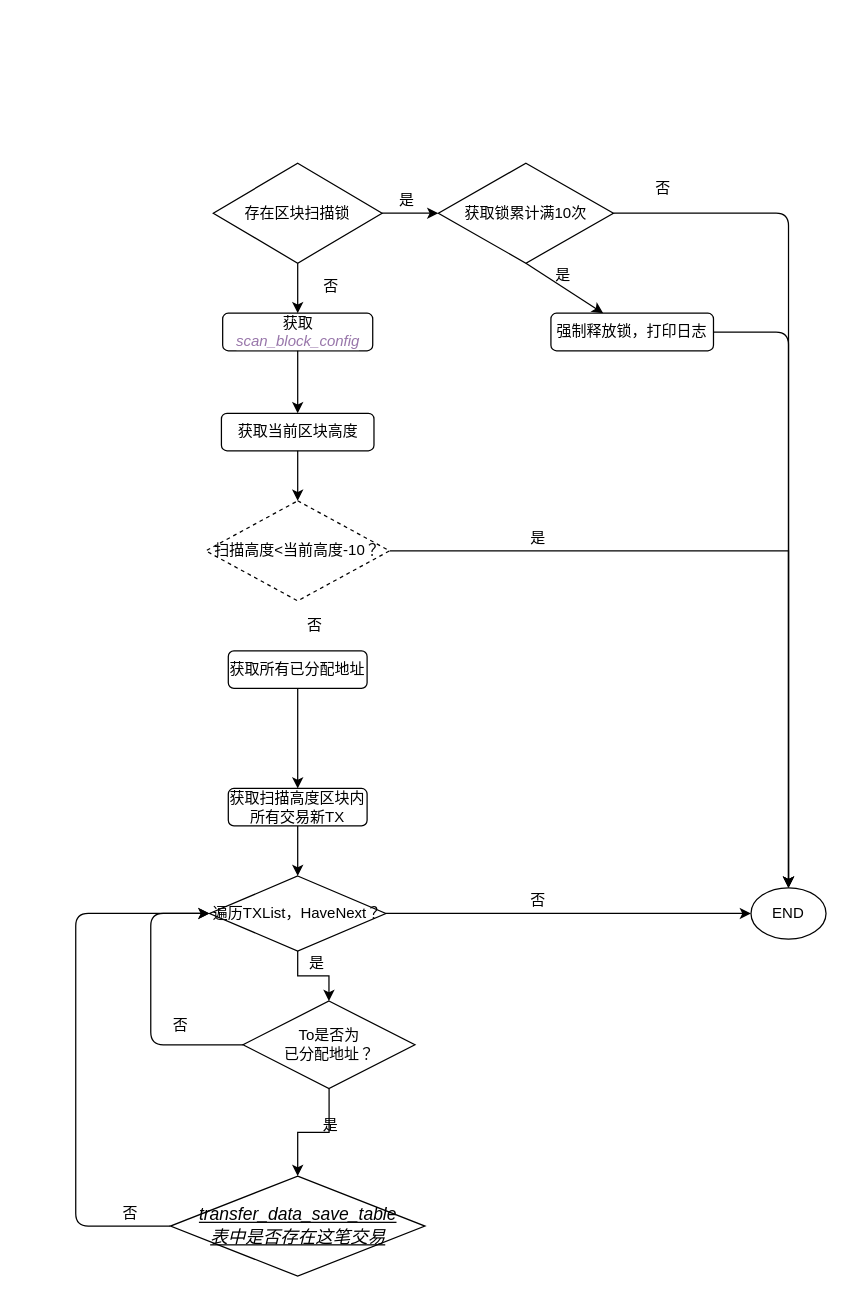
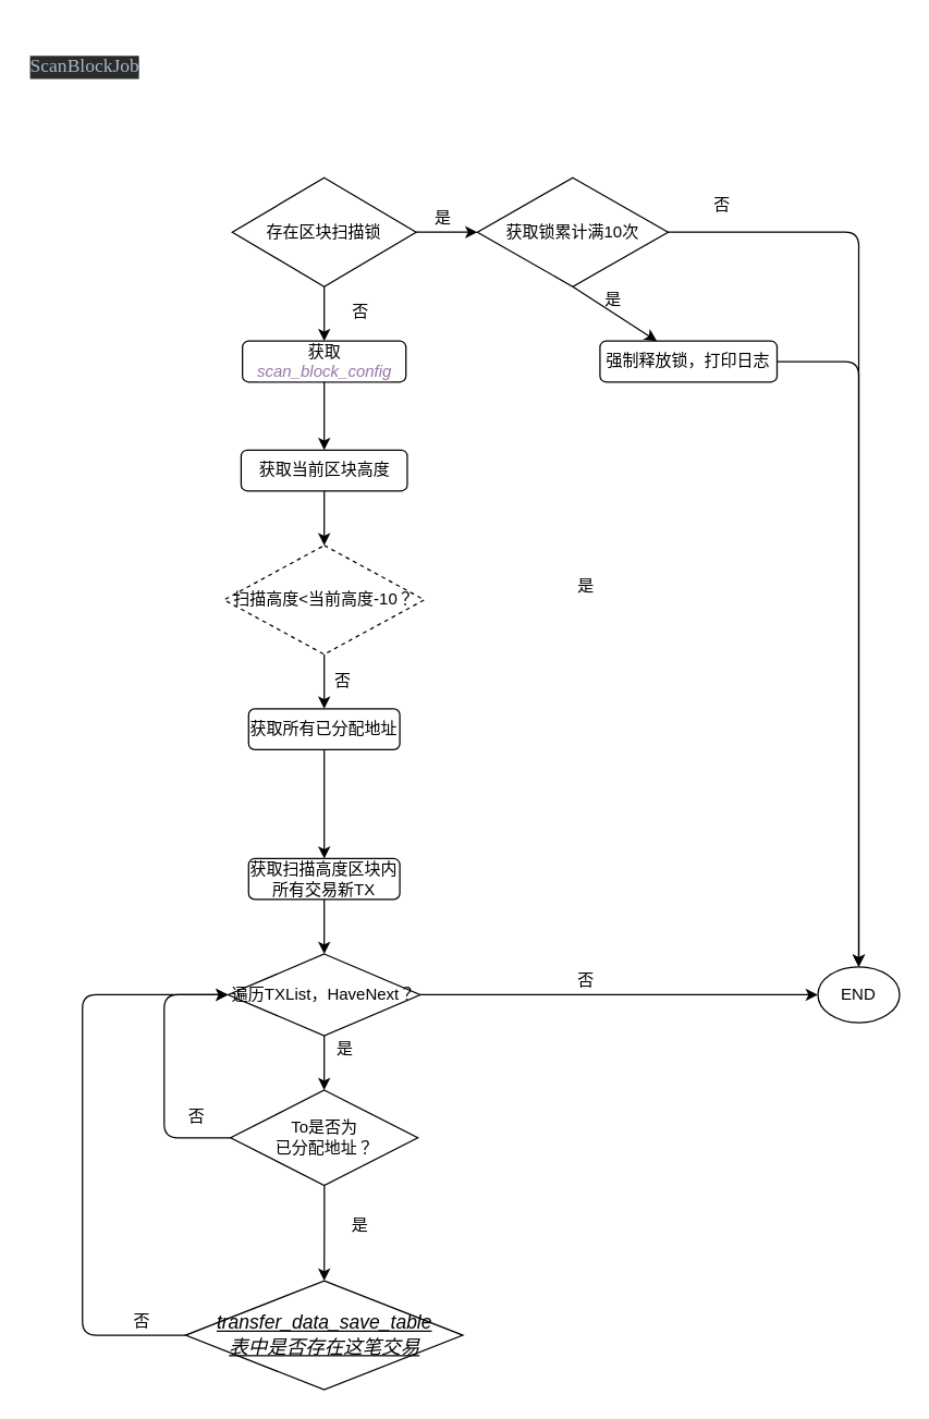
  <mxCell id="0" />
  <mxCell id="1" parent="0" />
+ <mxCell id="2" value="&lt;meta http-equiv=&quot;content-type&quot; content=&quot;text/html; charset=UTF-8&quot;&gt;&lt;pre style=&quot;background-color:#2b2b2b;color:#a9b7c6;font-family:'Consolas';font-size:10.5pt;&quot;&gt;ScanBlockJob&lt;/pre&gt;" style="text;whiteSpace=wrap;html=1;" vertex="1" parent="1"><mxGeometry x="20" y="20" width="120" height="60" as="geometry" /></mxCell>
  <mxCell id="3" value="存在区块扫描锁" style="rhombus;whiteSpace=wrap;html=1;" vertex="1" parent="1"><mxGeometry x="170" y="130" width="135" height="80" as="geometry" /></mxCell>
  <mxCell id="4" value="获取&lt;span style=&quot;background-color: rgb(255 , 255 , 255)&quot;&gt;&lt;span style=&quot;color: #9876aa ; font-style: italic&quot;&gt;scan_block_config&lt;/span&gt;&lt;/span&gt;" style="rounded=1;whiteSpace=wrap;html=1;" vertex="1" parent="1"><mxGeometry x="177.5" y="250" width="120" height="30" as="geometry" /></mxCell>
  <mxCell id="5" value="" style="endArrow=classic;html=1;exitX=0.5;exitY=1;exitDx=0;exitDy=0;" edge="1" parent="1" source="3" target="4"><mxGeometry width="50" height="50" relative="1" as="geometry"><mxPoint x="350" y="340" as="sourcePoint" /><mxPoint x="400" y="290" as="targetPoint" /></mxGeometry></mxCell>
  <mxCell id="6" value="否" style="text;html=1;align=center;verticalAlign=middle;resizable=0;points=[];autosize=1;" vertex="1" parent="1"><mxGeometry x="249" y="219" width="30" height="20" as="geometry" /></mxCell>
  <mxCell id="7" value="获取锁累计满10次" style="rhombus;whiteSpace=wrap;html=1;" vertex="1" parent="1"><mxGeometry x="350" y="130" width="140" height="80" as="geometry" /></mxCell>
  <mxCell id="8" value="" style="endArrow=classic;html=1;exitX=1;exitY=0.5;exitDx=0;exitDy=0;entryX=0;entryY=0.5;entryDx=0;entryDy=0;" edge="1" parent="1" source="3" target="7"><mxGeometry width="50" height="50" relative="1" as="geometry"><mxPoint x="280" y="340" as="sourcePoint" /><mxPoint x="330" y="290" as="targetPoint" /></mxGeometry></mxCell>
  <mxCell id="9" value="是" style="text;html=1;strokeColor=none;fillColor=none;align=center;verticalAlign=middle;whiteSpace=wrap;rounded=0;" vertex="1" parent="1"><mxGeometry x="305" y="150" width="40" height="20" as="geometry" /></mxCell>
  <mxCell id="10" value="强制释放锁，打印日志" style="rounded=1;whiteSpace=wrap;html=1;" vertex="1" parent="1"><mxGeometry x="440" y="250" width="130" height="30" as="geometry" /></mxCell>
  <mxCell id="11" value="END" style="ellipse;whiteSpace=wrap;html=1;" vertex="1" parent="1"><mxGeometry x="600" y="709.5" width="60" height="41" as="geometry" /></mxCell>
  <mxCell id="12" value="" style="endArrow=classic;html=1;exitX=1;exitY=0.5;exitDx=0;exitDy=0;entryX=0.5;entryY=0;entryDx=0;entryDy=0;" edge="1" parent="1" source="7" target="11"><mxGeometry width="50" height="50" relative="1" as="geometry"><mxPoint x="280" y="340" as="sourcePoint" /><mxPoint x="330" y="290" as="targetPoint" /><Array as="points"><mxPoint x="630" y="170" /><mxPoint x="630" y="390" /></Array></mxGeometry></mxCell>
  <mxCell id="13" value="否" style="text;html=1;strokeColor=none;fillColor=none;align=center;verticalAlign=middle;whiteSpace=wrap;rounded=0;" vertex="1" parent="1"><mxGeometry x="510" y="140" width="40" height="20" as="geometry" /></mxCell>
  <mxCell id="14" value="" style="endArrow=classic;html=1;exitX=0.5;exitY=1;exitDx=0;exitDy=0;" edge="1" parent="1" source="7" target="10"><mxGeometry width="50" height="50" relative="1" as="geometry"><mxPoint x="280" y="340" as="sourcePoint" /><mxPoint x="330" y="290" as="targetPoint" /></mxGeometry></mxCell>
  <mxCell id="15" value="是" style="text;html=1;strokeColor=none;fillColor=none;align=center;verticalAlign=middle;whiteSpace=wrap;rounded=0;" vertex="1" parent="1"><mxGeometry x="430" y="210" width="40" height="20" as="geometry" /></mxCell>
  <mxCell id="16" value="" style="endArrow=classic;html=1;exitX=1;exitY=0.5;exitDx=0;exitDy=0;entryX=0.5;entryY=0;entryDx=0;entryDy=0;" edge="1" parent="1" source="10" target="11"><mxGeometry width="50" height="50" relative="1" as="geometry"><mxPoint x="280" y="340" as="sourcePoint" /><mxPoint x="330" y="290" as="targetPoint" /><Array as="points"><mxPoint x="570" y="265" /><mxPoint x="630" y="265" /></Array></mxGeometry></mxCell>
  <mxCell id="17" value="获取当前区块高度" style="rounded=1;whiteSpace=wrap;html=1;" vertex="1" parent="1"><mxGeometry x="176.5" y="330" width="122" height="30" as="geometry" /></mxCell>
  <mxCell id="18" value="" style="endArrow=classic;html=1;exitX=0.5;exitY=1;exitDx=0;exitDy=0;entryX=0.5;entryY=0;entryDx=0;entryDy=0;" edge="1" parent="1" source="4" target="17"><mxGeometry width="50" height="50" relative="1" as="geometry"><mxPoint x="360" y="430" as="sourcePoint" /><mxPoint x="410" y="380" as="targetPoint" /></mxGeometry></mxCell>
- <mxCell id="19" value="" style="edgeStyle=orthogonalEdgeStyle;rounded=0;orthogonalLoop=1;jettySize=auto;html=1;" edge="1" parent="1" source="20" target="11"><mxGeometry relative="1" as="geometry" /></mxCell>
+ <mxCell id="19" value="" style="edgeStyle=orthogonalEdgeStyle;rounded=0;orthogonalLoop=1;jettySize=auto;html=1;entryX=0.5;entryY=0;entryDx=0;entryDy=0;" edge="1" parent="1" source="20" target="24"><mxGeometry relative="1" as="geometry" /></mxCell>
  <mxCell id="20" value="扫描高度&amp;lt;当前高度-10？" style="rhombus;whiteSpace=wrap;html=1;dashed=1;" vertex="1" parent="1"><mxGeometry x="164" y="400" width="147" height="80" as="geometry" /></mxCell>
  <mxCell id="21" value="" style="endArrow=classic;html=1;exitX=0.5;exitY=1;exitDx=0;exitDy=0;" edge="1" parent="1" source="17" target="20"><mxGeometry width="50" height="50" relative="1" as="geometry"><mxPoint x="350" y="620" as="sourcePoint" /><mxPoint x="400" y="570" as="targetPoint" /></mxGeometry></mxCell>
  <mxCell id="22" value="是" style="text;html=1;strokeColor=none;fillColor=none;align=center;verticalAlign=middle;whiteSpace=wrap;rounded=0;" vertex="1" parent="1"><mxGeometry x="410" y="420" width="40" height="20" as="geometry" /></mxCell>
  <mxCell id="23" value="" style="edgeStyle=orthogonalEdgeStyle;rounded=0;orthogonalLoop=1;jettySize=auto;html=1;" edge="1" parent="1" source="24" target="26"><mxGeometry relative="1" as="geometry" /></mxCell>
  <mxCell id="24" value="获取所有已分配地址" style="rounded=1;whiteSpace=wrap;html=1;" vertex="1" parent="1"><mxGeometry x="182" y="520" width="111" height="30" as="geometry" /></mxCell>
  <mxCell id="25" style="edgeStyle=orthogonalEdgeStyle;rounded=0;orthogonalLoop=1;jettySize=auto;html=1;" edge="1" parent="1" source="26" target="35"><mxGeometry relative="1" as="geometry"><mxPoint x="237.5" y="700" as="targetPoint" /></mxGeometry></mxCell>
  <mxCell id="26" value="获取扫描高度区块内所有交易新TX" style="rounded=1;whiteSpace=wrap;html=1;" vertex="1" parent="1"><mxGeometry x="182" y="630" width="111" height="30" as="geometry" /></mxCell>
  <mxCell id="27" style="edgeStyle=orthogonalEdgeStyle;rounded=0;orthogonalLoop=1;jettySize=auto;html=1;entryX=0.5;entryY=0;entryDx=0;entryDy=0;exitX=0.5;exitY=1;exitDx=0;exitDy=0;" edge="1" parent="1" source="35" target="29"><mxGeometry relative="1" as="geometry"><mxPoint x="237.5" y="730" as="sourcePoint" /></mxGeometry></mxCell>
  <mxCell id="28" style="edgeStyle=orthogonalEdgeStyle;rounded=0;orthogonalLoop=1;jettySize=auto;html=1;entryX=0.5;entryY=0;entryDx=0;entryDy=0;" edge="1" parent="1" source="29" target="34"><mxGeometry relative="1" as="geometry"><mxPoint x="237.5" y="940" as="targetPoint" /></mxGeometry></mxCell>
- <mxCell id="29" value="&lt;div&gt;To是否为&lt;/div&gt;&lt;div&gt;已分配地址？&lt;/div&gt;" style="rhombus;whiteSpace=wrap;html=1;" vertex="1" parent="1"><mxGeometry x="193.75" y="800" width="137.5" height="70" as="geometry" /></mxCell>
+ <mxCell id="29" value="&lt;div&gt;To是否为&lt;/div&gt;&lt;div&gt;已分配地址？&lt;/div&gt;" style="rhombus;whiteSpace=wrap;html=1;" vertex="1" parent="1"><mxGeometry x="168.75" y="800" width="137.5" height="70" as="geometry" /></mxCell>
  <mxCell id="30" value="" style="endArrow=classic;html=1;exitX=0;exitY=0.5;exitDx=0;exitDy=0;entryX=0;entryY=0.5;entryDx=0;entryDy=0;" edge="1" parent="1" source="29" target="35"><mxGeometry width="50" height="50" relative="1" as="geometry"><mxPoint x="350" y="830" as="sourcePoint" /><mxPoint x="182" y="715" as="targetPoint" /><Array as="points"><mxPoint x="120" y="835" /><mxPoint x="120" y="730" /></Array></mxGeometry></mxCell>
  <mxCell id="31" value="是" style="text;html=1;strokeColor=none;fillColor=none;align=center;verticalAlign=middle;whiteSpace=wrap;rounded=0;" vertex="1" parent="1"><mxGeometry x="244" y="890" width="40" height="20" as="geometry" /></mxCell>
  <mxCell id="32" value="" style="endArrow=classic;html=1;exitX=0;exitY=0.5;exitDx=0;exitDy=0;entryX=0;entryY=0.5;entryDx=0;entryDy=0;" edge="1" parent="1" source="34" target="35"><mxGeometry width="50" height="50" relative="1" as="geometry"><mxPoint x="178.5" y="955" as="sourcePoint" /><mxPoint x="182" y="715" as="targetPoint" /><Array as="points"><mxPoint x="60" y="980" /><mxPoint x="60" y="730" /></Array></mxGeometry></mxCell>
  <mxCell id="33" value="否" style="text;html=1;strokeColor=none;fillColor=none;align=center;verticalAlign=middle;whiteSpace=wrap;rounded=0;" vertex="1" parent="1"><mxGeometry x="124" y="810" width="40" height="20" as="geometry" /></mxCell>
  <mxCell id="34" value="&lt;pre style=&quot;font-family: &amp;#34;consolas&amp;#34; ; font-size: 10.5pt&quot;&gt;&lt;span&gt;&lt;span style=&quot;font-style: italic&quot;&gt;&lt;u&gt;&lt;font face=&quot;Helvetica&quot;&gt;transfer_data_save_table&lt;br&gt;表中是否存在这笔交易&lt;/font&gt;&lt;/u&gt;&lt;br&gt;&lt;/span&gt;&lt;/span&gt;&lt;/pre&gt;" style="rhombus;whiteSpace=wrap;html=1;" vertex="1" parent="1"><mxGeometry x="135.75" y="940" width="203.5" height="80" as="geometry" /></mxCell>
  <mxCell id="35" value="遍历TXList，HaveNext？" style="rhombus;whiteSpace=wrap;html=1;" vertex="1" parent="1"><mxGeometry x="167" y="700" width="141" height="60" as="geometry" /></mxCell>
  <mxCell id="36" value="是" style="text;html=1;strokeColor=none;fillColor=none;align=center;verticalAlign=middle;whiteSpace=wrap;rounded=0;" vertex="1" parent="1"><mxGeometry x="232.5" y="760" width="40" height="20" as="geometry" /></mxCell>
  <mxCell id="37" value="" style="endArrow=classic;html=1;exitX=1;exitY=0.5;exitDx=0;exitDy=0;entryX=0;entryY=0.5;entryDx=0;entryDy=0;" edge="1" parent="1" source="35" target="11"><mxGeometry width="50" height="50" relative="1" as="geometry"><mxPoint x="430" y="720" as="sourcePoint" /><mxPoint x="480" y="670" as="targetPoint" /></mxGeometry></mxCell>
  <mxCell id="38" value="否" style="text;html=1;strokeColor=none;fillColor=none;align=center;verticalAlign=middle;whiteSpace=wrap;rounded=0;" vertex="1" parent="1"><mxGeometry x="232.5" y="490" width="37" height="20" as="geometry" /></mxCell>
  <mxCell id="39" value="否" style="text;html=1;strokeColor=none;fillColor=none;align=center;verticalAlign=middle;whiteSpace=wrap;rounded=0;" vertex="1" parent="1"><mxGeometry x="410" y="710" width="40" height="20" as="geometry" /></mxCell>
  <mxCell id="40" value="否" style="text;html=1;strokeColor=none;fillColor=none;align=center;verticalAlign=middle;whiteSpace=wrap;rounded=0;" vertex="1" parent="1"><mxGeometry x="84" y="960" width="40" height="20" as="geometry" /></mxCell>
